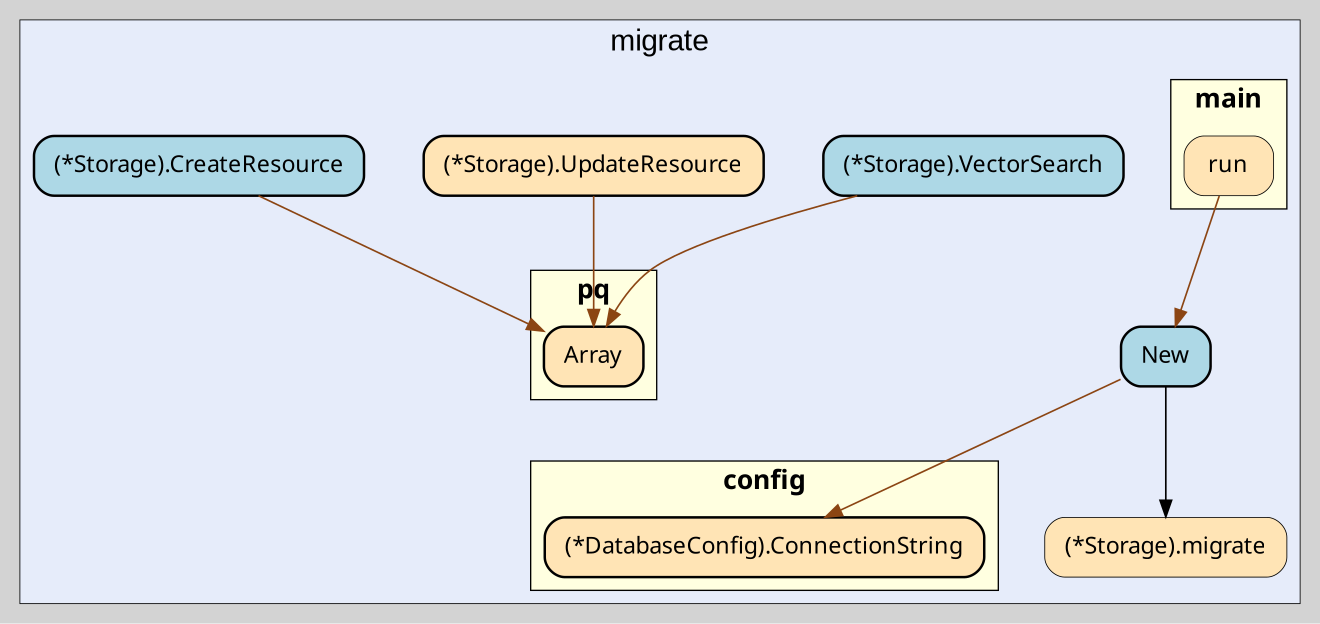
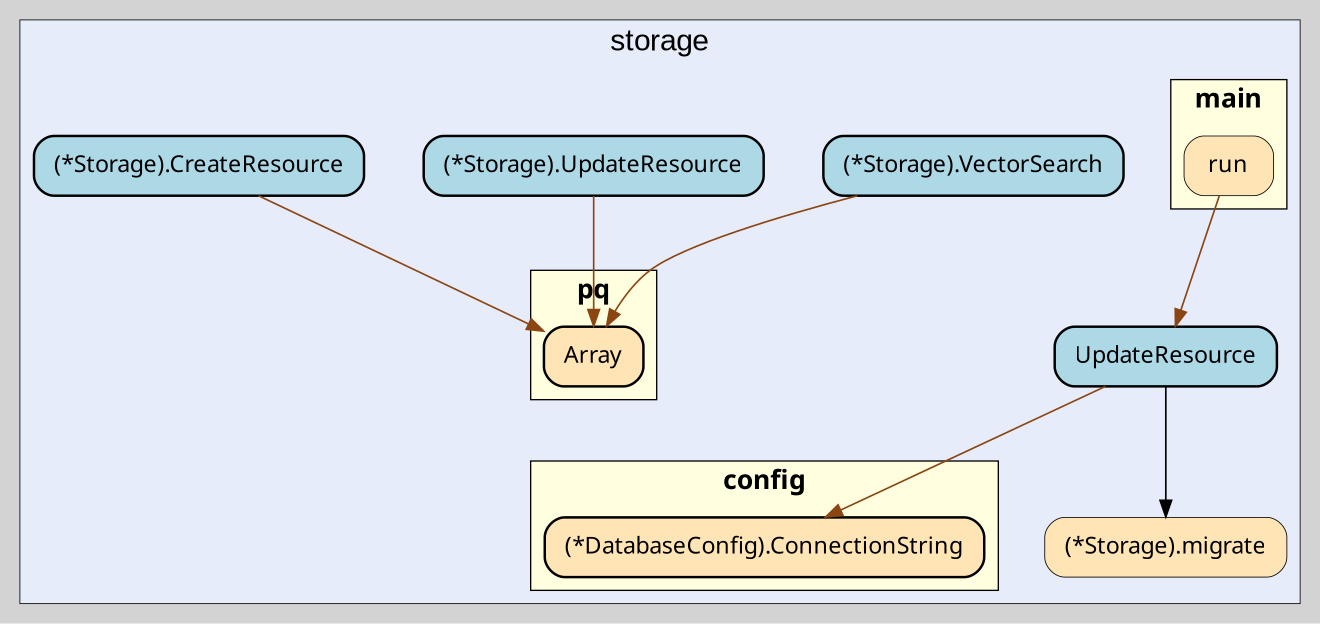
  digraph {
    bgcolor=lightgray
    fontname=Arial
    fontsize=14
    labeljust=l
    nodesep=0.5
    penwidth=0.5
    rankdir=TB
    style=solid
    node [fillcolor=moccasin fontname=Verdana margin="0.16,0.0" penwidth=1.5 shape=box style="filled,rounded"]
    edge [color=saddlebrown minlen=2]
    n1 [label=run penwidth=0.5]
    n2 [label="(*DatabaseConfig).ConnectionString"]
    n3 [label=Array]
-   n4 [fillcolor=lightblue label=New]
+   n4 [fillcolor=lightblue label=UpdateResource]
    n5 [label="(*Storage).migrate" penwidth=0.5]
    n6 [fillcolor=lightblue label="(*Storage).VectorSearch"]
-   n7 [label="(*Storage).UpdateResource"]
+   n7 [fillcolor=lightblue label="(*Storage).UpdateResource"]
    n8 [fillcolor=lightblue label="(*Storage).CreateResource"]
    subgraph cluster_1 {
      bgcolor="#e6ecfa"
      fontsize=18
-     label=migrate
+     label=storage
      labeljust=c
      labelloc=t
      n4
      n5
      n6
      n7
      n8
      subgraph cluster_2 {
        bgcolor="#e6ecfa"
        fillcolor=lightyellow
        fontname="Tahoma bold"
        fontsize=16
        label=main
        labeljust=c
        labelloc=t
        penwidth=0.8
        rank=sink
        style=filled
        n1
      }
      subgraph cluster_3 {
        bgcolor="#e6ecfa"
        fillcolor=lightyellow
        fontname="Tahoma bold"
        fontsize=16
        label=config
        labeljust=c
        labelloc=t
        penwidth=0.8
        rank=sink
        style=filled
        n2
      }
      subgraph cluster_4 {
        bgcolor="#e6ecfa"
        fillcolor=lightyellow
        fontname="Tahoma bold"
        fontsize=16
        label=pq
        labeljust=c
        labelloc=t
        penwidth=0.8
        rank=sink
        style=filled
        n3
      }
    }
    n1 -> n4
    n4 -> n2
    n4 -> n5 [color=""]
    n6 -> n3
    n7 -> n3
    n8 -> n3
  }
